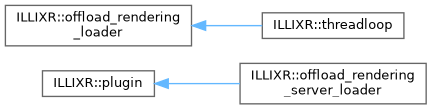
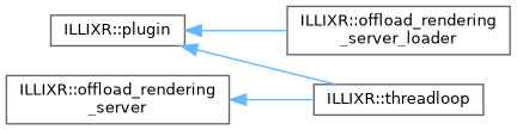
  digraph {
    rankdir=LR
    node [color=grey40 fillcolor=white fontname=Helvetica fontsize=10 shape=box style=filled]
    edge [color=steelblue1 dir=back fontname=Helvetica fontsize=10 labelfontname=Helvetica labelfontsize=10 style=solid]
    n1 [height=0.2 label="ILLIXR::plugin" width=0.4]
    n2 [height=0.2 label="ILLIXR::offload_rendering\l_server_loader" width=0.4]
    n3 [height=0.2 label="ILLIXR::threadloop" width=0.4]
-   n4 [height=0.2 label="ILLIXR::offload_rendering\l_loader" width=0.4]
+   n4 [height=0.2 label="ILLIXR::offload_rendering\l_server" width=0.4]
    n1 -> n2
+   n1 -> n3
    n4 -> n3
  }
